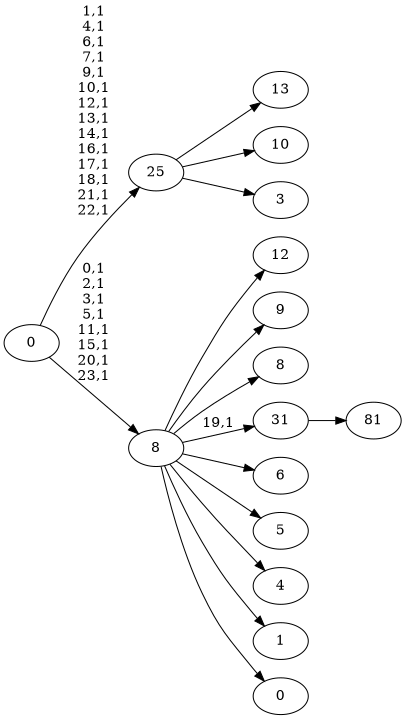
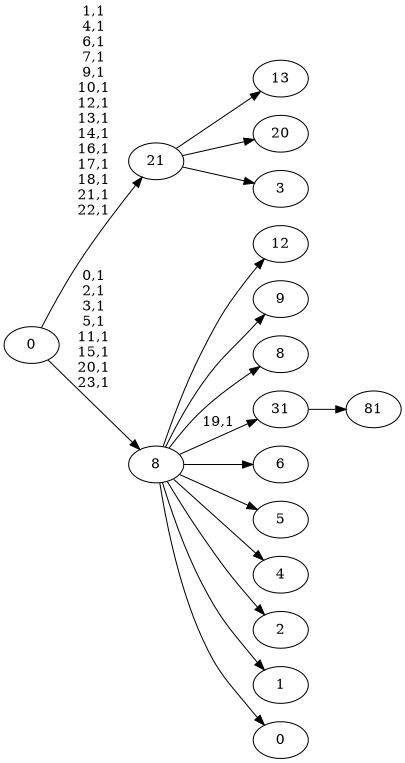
  digraph {
    rankdir=LR
    n1 [label=13]
    n2 [label=12]
    n3 [label=81]
-   n4 [label=10]
+   n4 [label=20]
    n5 [label=9]
    n6 [label=8]
    n7 [label=31]
    n8 [label=6]
    n9 [label=5]
    n10 [label=4]
    n11 [label=3]
-   25
+   25 [label=21]
+   n13 [label=2]
    n14 [label=1]
    n15 [label=0]
    8
    0
    n7 -> n3
    25 -> n1
    25 -> n4
    25 -> n11
    8 -> n2
    8 -> n5
    8 -> n6
    8 -> n7 [label="19,1"]
    8 -> n8
    8 -> n9
    8 -> n10
+   8 -> n13
    8 -> n14
    8 -> n15
    0 -> 25 [label="1,1\n4,1\n6,1\n7,1\n9,1\n10,1\n12,1\n13,1\n14,1\n16,1\n17,1\n18,1\n21,1\n22,1"]
    0 -> 8 [label="0,1\n2,1\n3,1\n5,1\n11,1\n15,1\n20,1\n23,1"]
  }
